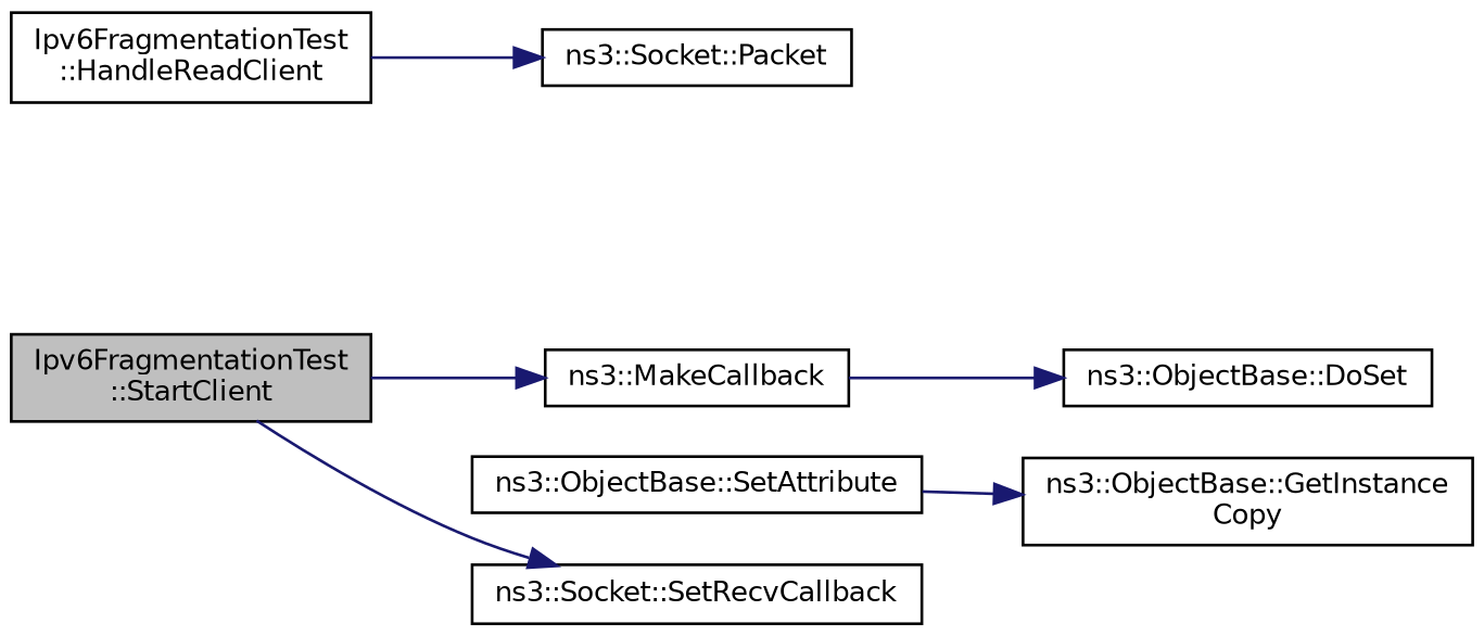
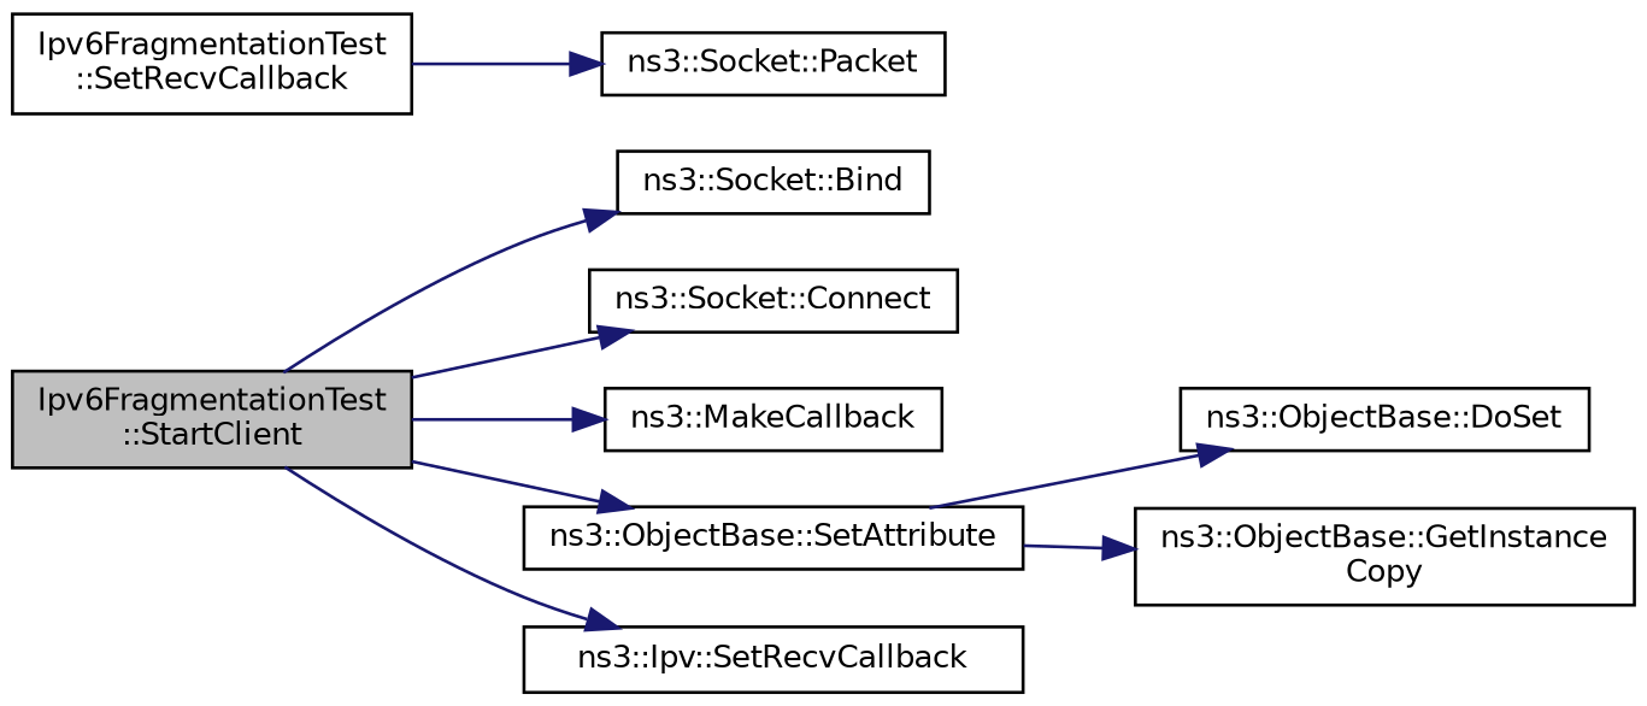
  digraph {
    rankdir=LR
    node [color=black fillcolor=white fontname=Helvetica fontsize=10 shape=record style=filled]
    edge [color=midnightblue fontname=Helvetica fontsize=10 labelfontname=Helvetica labelfontsize=10 style=solid]
    n1 [fillcolor=grey75 fontcolor=black height=0.2 label="Ipv6FragmentationTest\l::StartClient" width=0.4]
+   n2 [height=0.2 label="ns3::Socket::Bind" width=0.4]
+   n3 [height=0.2 label="ns3::Socket::Connect" width=0.4]
    n4 [height=0.2 label="ns3::MakeCallback" width=0.4]
    n5 [height=0.2 label="ns3::ObjectBase::SetAttribute" width=0.4]
-   n6 [height=0.2 label="ns3::Socket::SetRecvCallback" width=0.4]
-   n7 [height=0.2 label="Ipv6FragmentationTest\l::HandleReadClient" width=0.4]
+   n6 [height=0.2 label="ns3::Ipv::SetRecvCallback" width=0.4]
+   n7 [height=0.2 label="Ipv6FragmentationTest\l::SetRecvCallback" width=0.4]
    n8 [height=0.2 label="ns3::Socket::Packet" width=0.4]
    n9 [height=0.2 label="ns3::ObjectBase::DoSet" width=0.4]
    n10 [height=0.2 label="ns3::ObjectBase::GetInstance\lCopy" width=0.4]
+   n1 -> n2
+   n1 -> n3
    n1 -> n4
+   n1 -> n5
    n1 -> n6
-   n4 -> n9
+   n5 -> n9
    n5 -> n10
    n7 -> n8
  }
